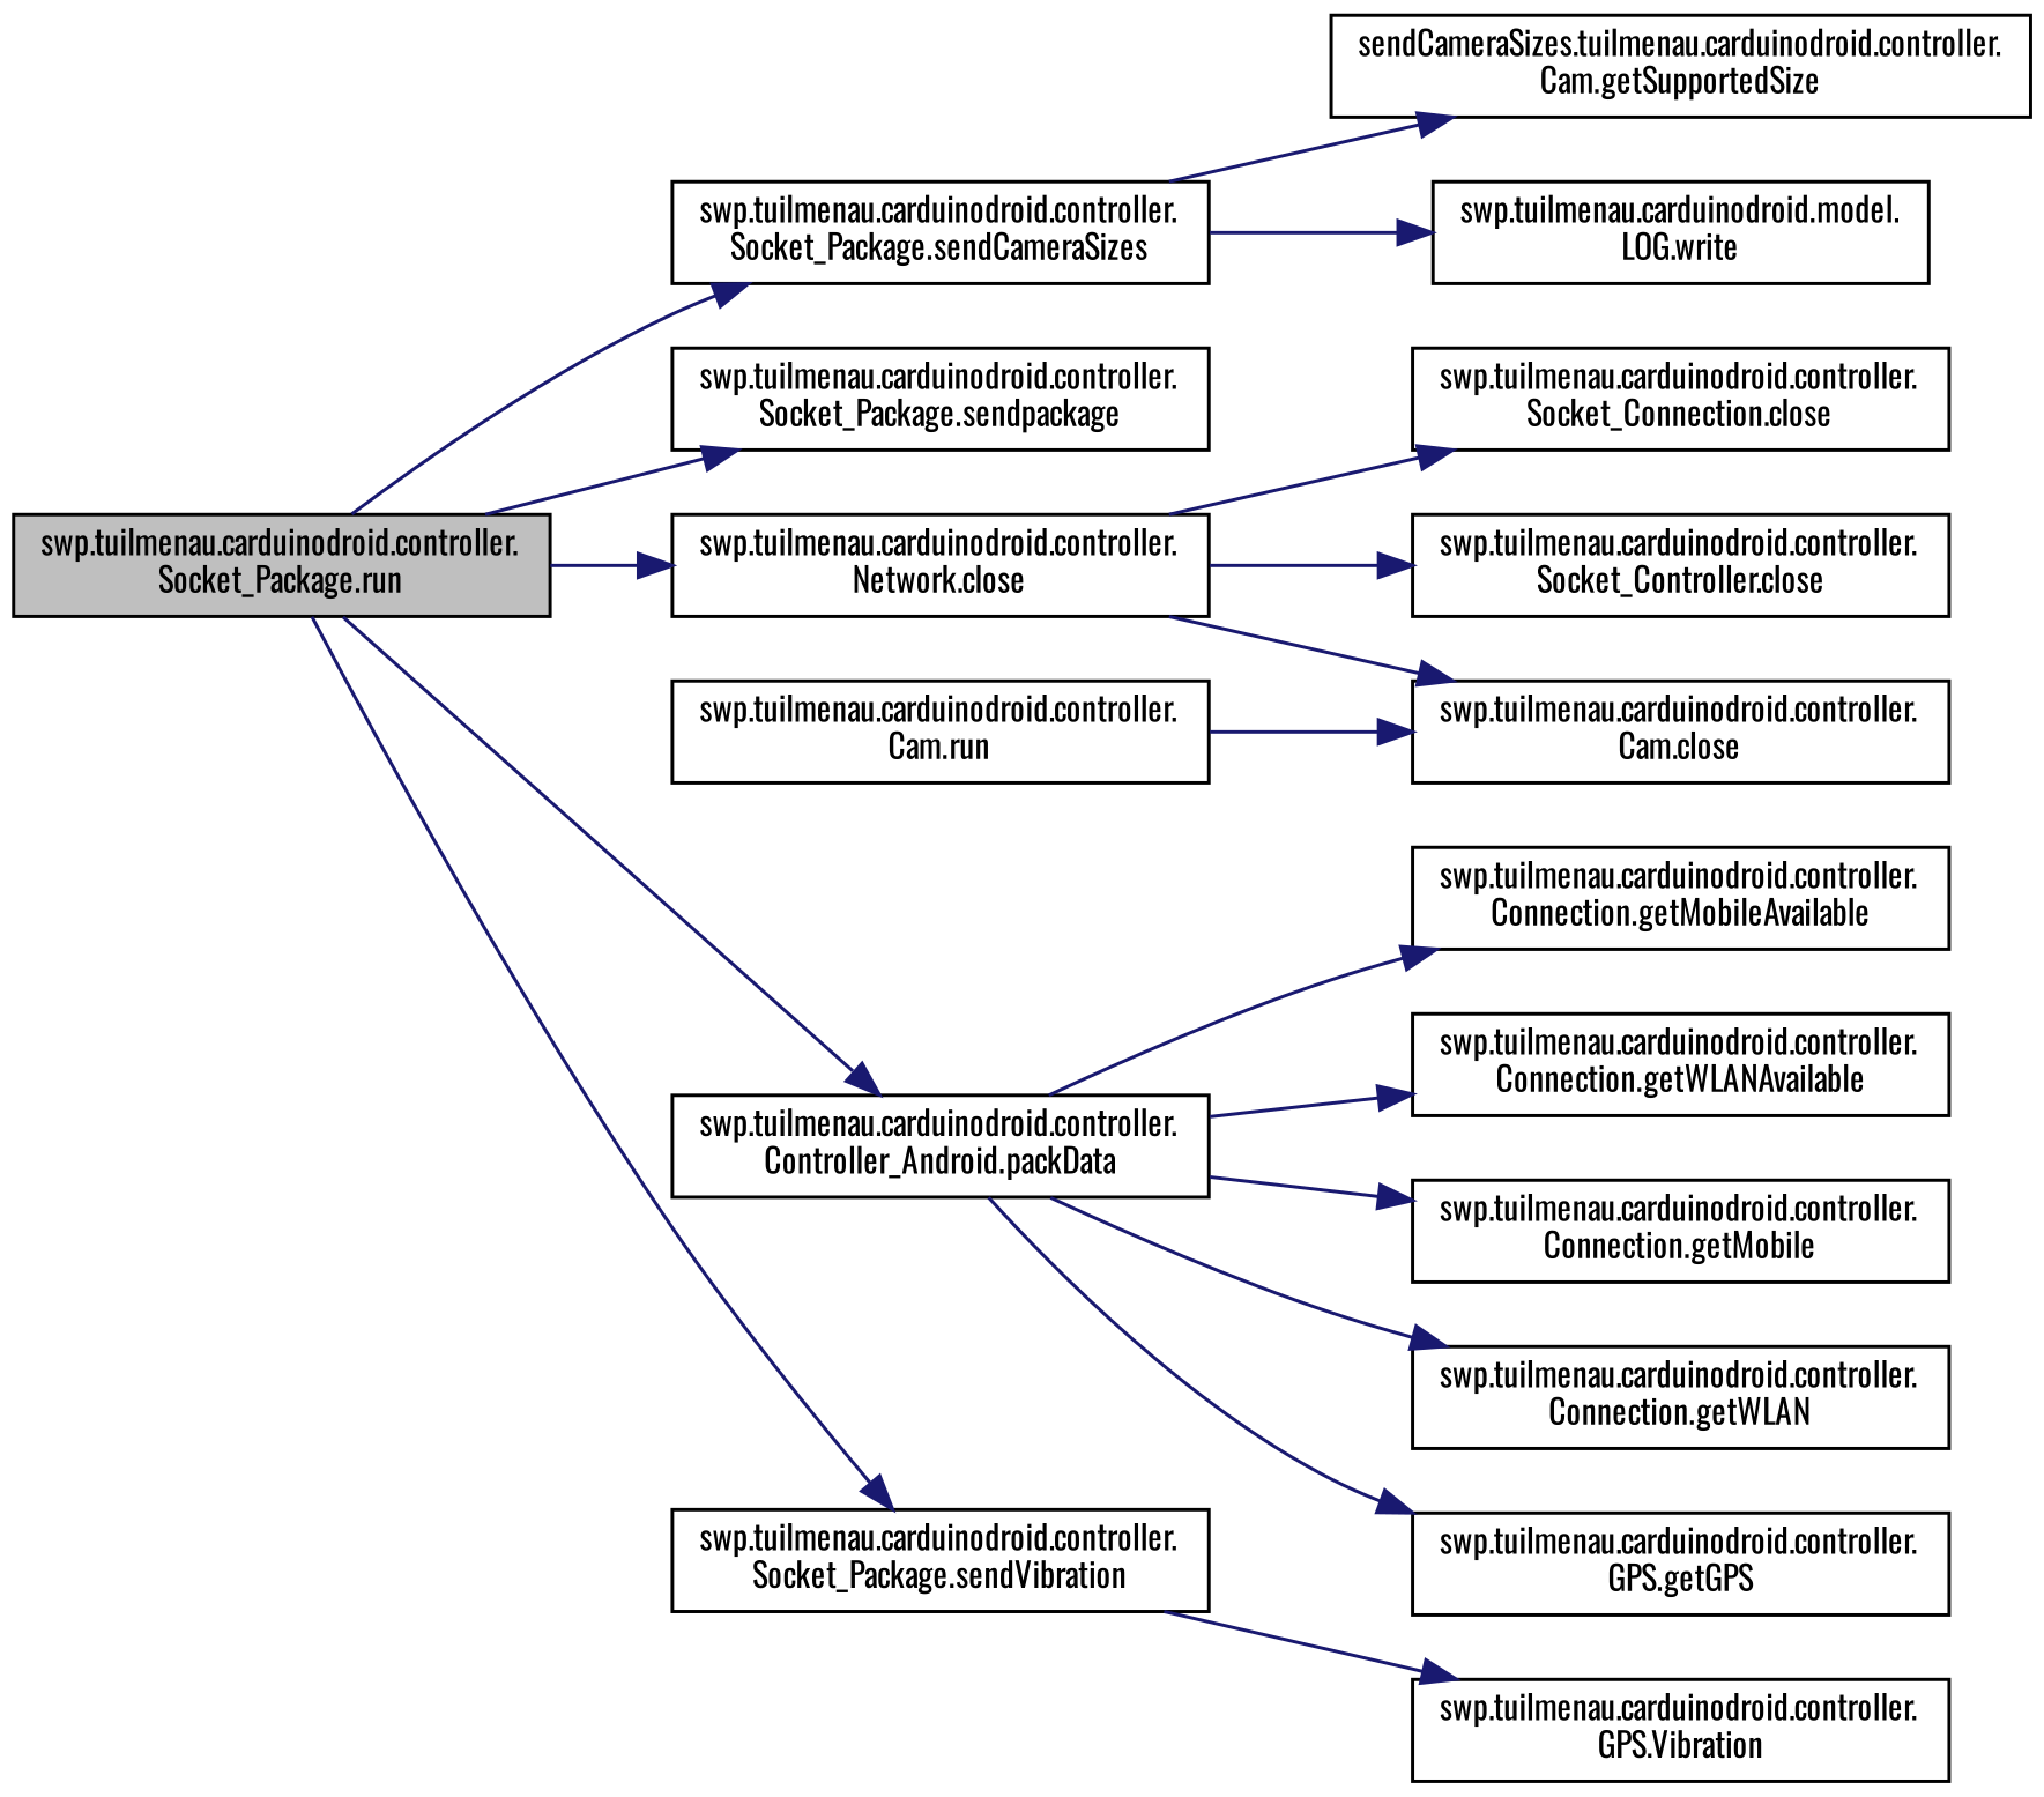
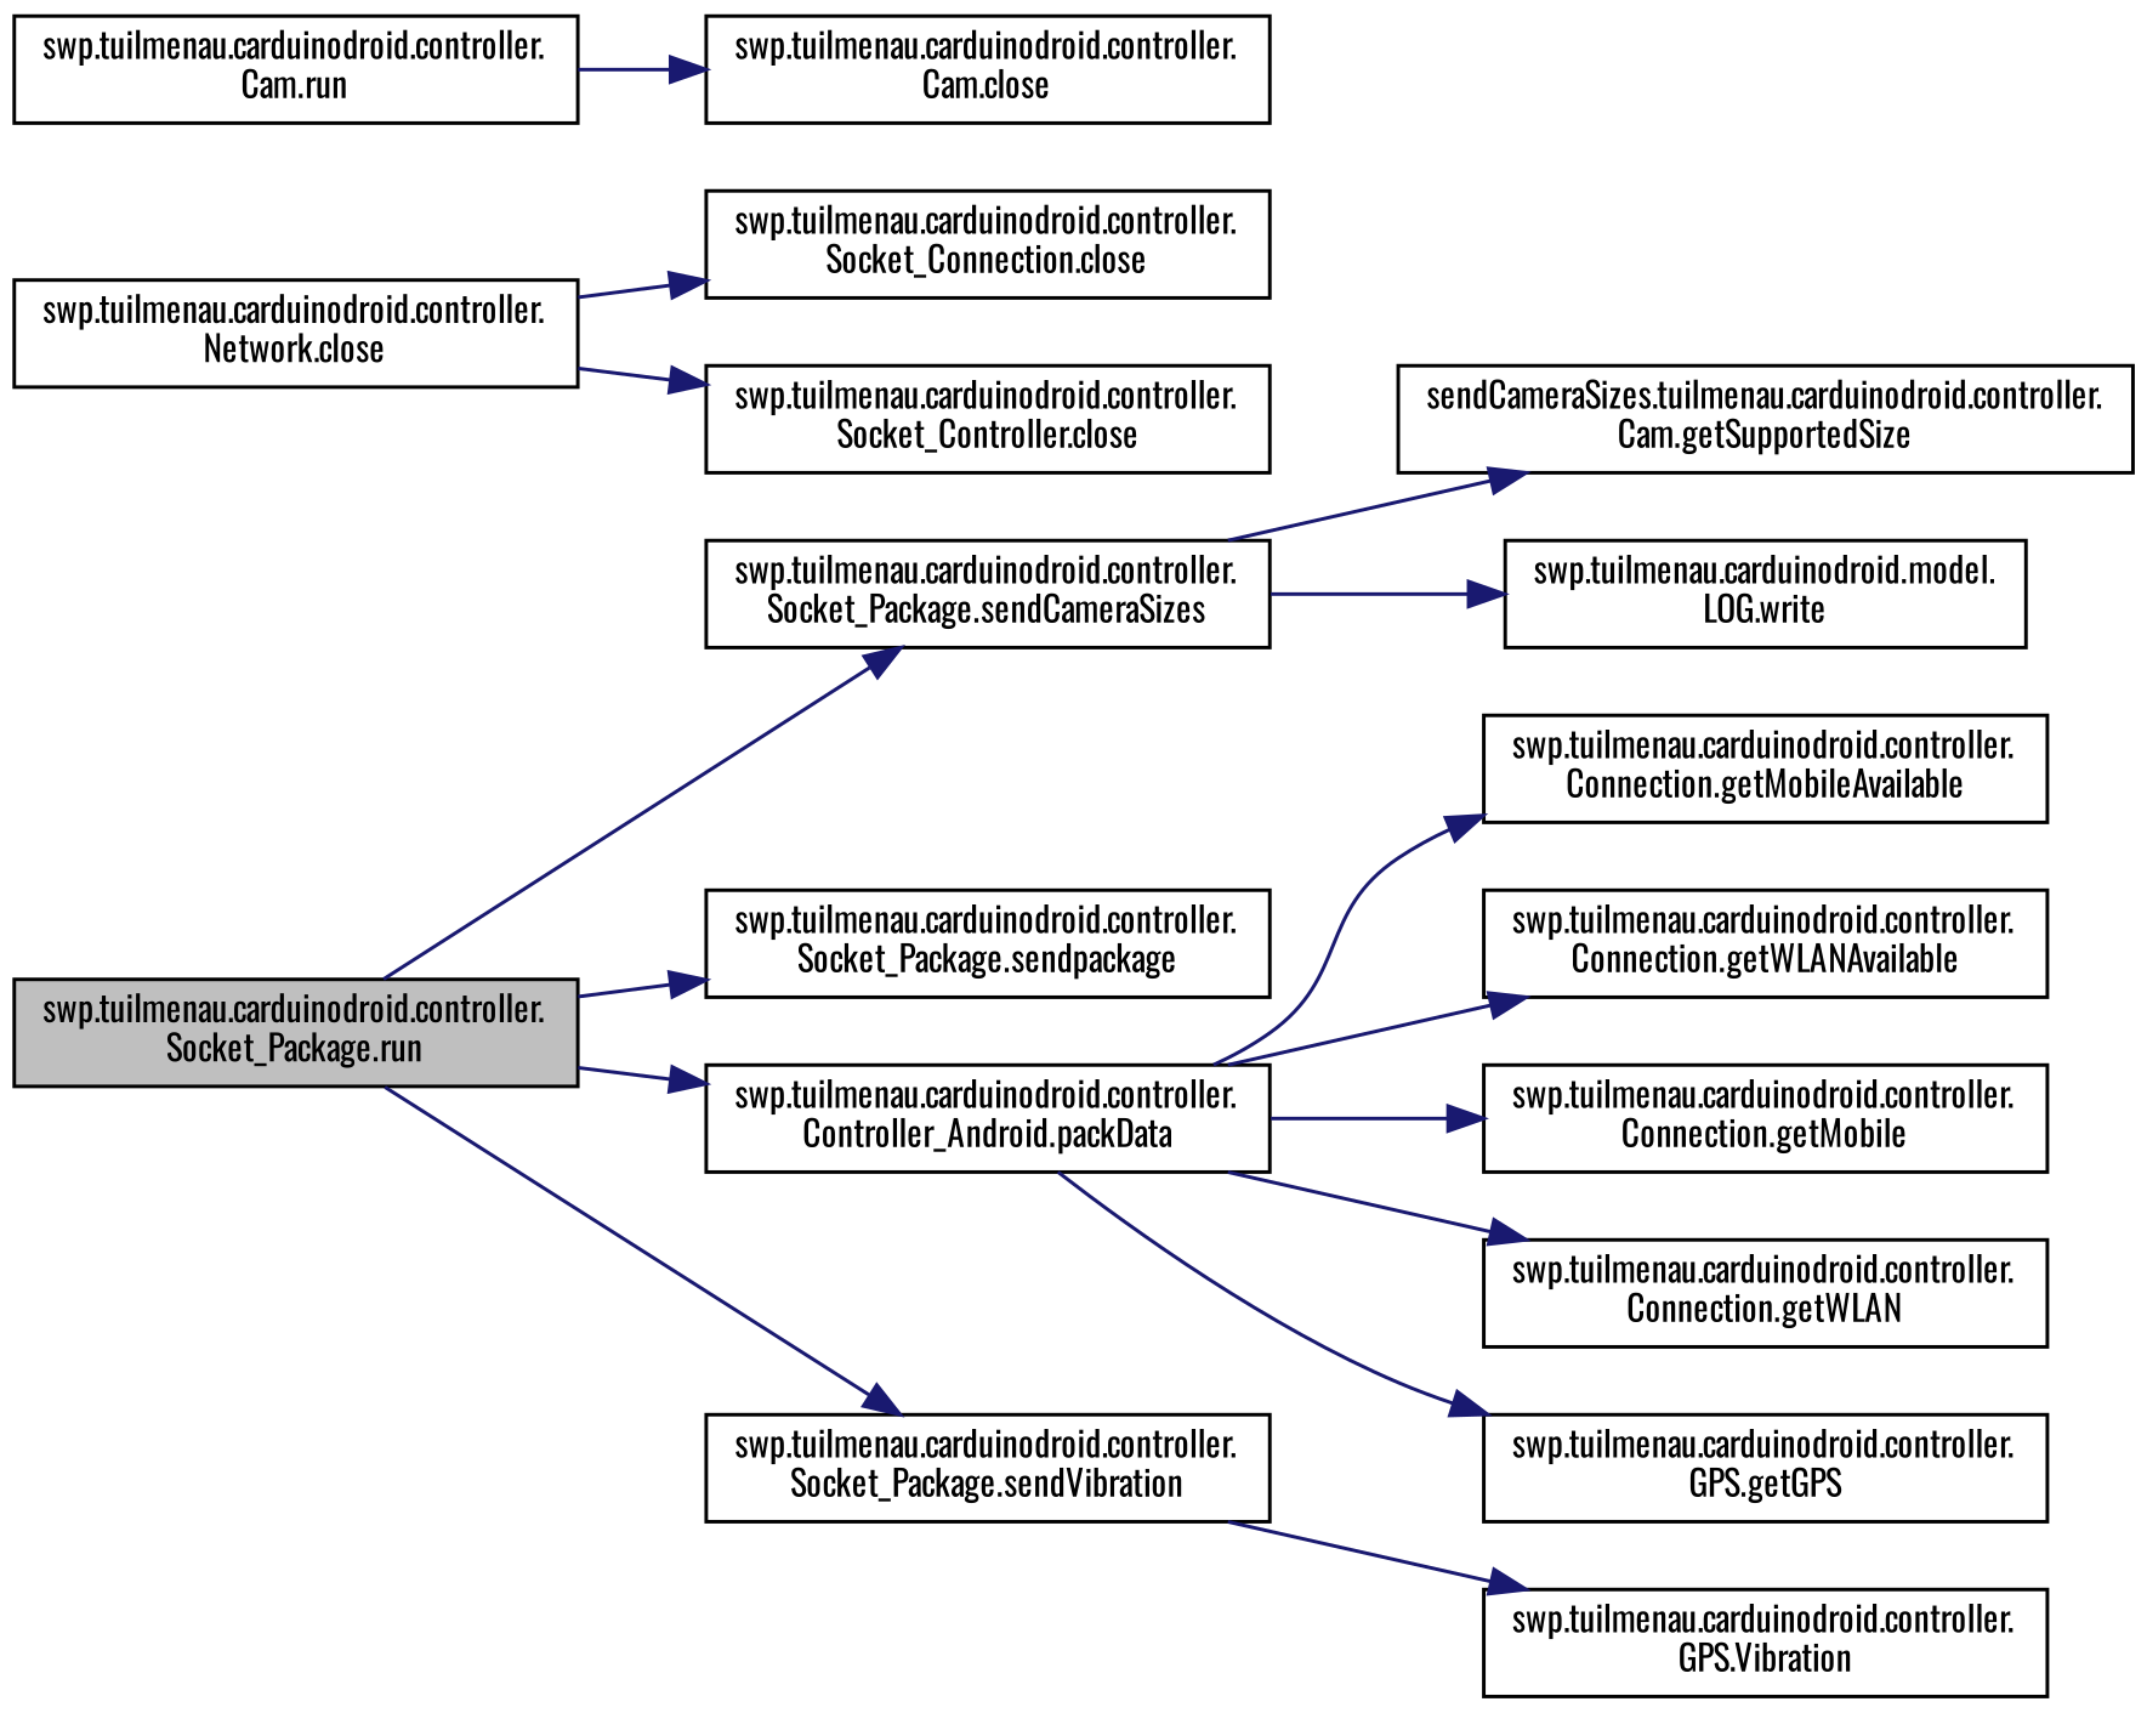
  digraph {
    fontname=Oswald
    rankdir=LR
    node [color=black fillcolor=white fontname=Oswald fontsize=10 shape=record style=filled]
    edge [color=midnightblue fontname=Oswald fontsize=10 labelfontname=Helvetica labelfontsize=10 style=solid]
    n1 [fillcolor=grey75 fontcolor=black height=0.2 label="swp.tuilmenau.carduinodroid.controller.\lSocket_Package.run" width=0.4]
    n2 [height=0.2 label="swp.tuilmenau.carduinodroid.controller.\lSocket_Package.sendCameraSizes" width=0.4]
    n3 [height=0.2 label="swp.tuilmenau.carduinodroid.controller.\lSocket_Package.sendpackage" width=0.4]
    n4 [height=0.2 label="swp.tuilmenau.carduinodroid.controller.\lNetwork.close" width=0.4]
    n5 [height=0.2 label="swp.tuilmenau.carduinodroid.controller.\lController_Android.packData" width=0.4]
    n6 [height=0.2 label="swp.tuilmenau.carduinodroid.controller.\lSocket_Package.sendVibration" width=0.4]
    n7 [height=0.2 label="sendCameraSizes.tuilmenau.carduinodroid.controller.\lCam.getSupportedSize" width=0.4]
    n8 [height=0.2 label="swp.tuilmenau.carduinodroid.model.\lLOG.write" width=0.4]
    n9 [height=0.2 label="swp.tuilmenau.carduinodroid.controller.\lSocket_Connection.close" width=0.4]
    n10 [height=0.2 label="swp.tuilmenau.carduinodroid.controller.\lSocket_Controller.close" width=0.4]
    n11 [height=0.2 label="swp.tuilmenau.carduinodroid.controller.\lCam.close" width=0.4]
    n12 [height=0.2 label="swp.tuilmenau.carduinodroid.controller.\lConnection.getMobileAvailable" width=0.4]
    n13 [height=0.2 label="swp.tuilmenau.carduinodroid.controller.\lConnection.getWLANAvailable" width=0.4]
    n14 [height=0.2 label="swp.tuilmenau.carduinodroid.controller.\lConnection.getMobile" width=0.4]
    n15 [height=0.2 label="swp.tuilmenau.carduinodroid.controller.\lConnection.getWLAN" width=0.4]
    n16 [height=0.2 label="swp.tuilmenau.carduinodroid.controller.\lGPS.getGPS" width=0.4]
    n17 [height=0.2 label="swp.tuilmenau.carduinodroid.controller.\lGPS.Vibration" width=0.4]
    n18 [height=0.2 label="swp.tuilmenau.carduinodroid.controller.\lCam.run" width=0.4]
    n1 -> n2
    n1 -> n3
-   n1 -> n4
    n1 -> n5
    n1 -> n6
    n2 -> n7
    n2 -> n8
    n4 -> n9
    n4 -> n10
-   n4 -> n11
    n5 -> n12
    n5 -> n13
    n5 -> n14
    n5 -> n15
    n5 -> n16
    n6 -> n17
    n18 -> n11
  }
